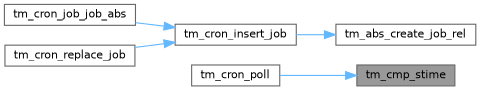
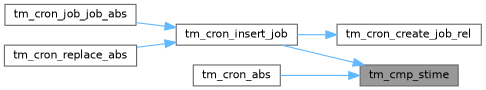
  digraph {
    rankdir=RL
    node [color=grey40 fillcolor=white fontname=Helvetica fontsize=10 shape=box style=filled]
    edge [color=steelblue1 dir=back fontname=Helvetica fontsize=10 labelfontname=Helvetica labelfontsize=10 style=solid]
    n1 [color=gray40 fillcolor=grey60 fontcolor=black height=0.2 label=tm_cmp_stime width=0.4]
    n2 [height=0.2 label=tm_cron_insert_job width=0.4]
-   n3 [height=0.2 label=tm_cron_poll width=0.4]
+   n3 [height=0.2 label=tm_cron_abs width=0.4]
    n4 [height=0.2 label=tm_cron_job_job_abs width=0.4]
-   n5 [height=0.2 label=tm_cron_replace_job width=0.4]
-   n6 [height=0.2 label=tm_abs_create_job_rel width=0.4]
+   n5 [height=0.2 label=tm_cron_replace_abs width=0.4]
+   n6 [height=0.2 label=tm_cron_create_job_rel width=0.4]
+   n1 -> n2
    n1 -> n3
    n2 -> n4
    n2 -> n5
    n6 -> n2
  }
